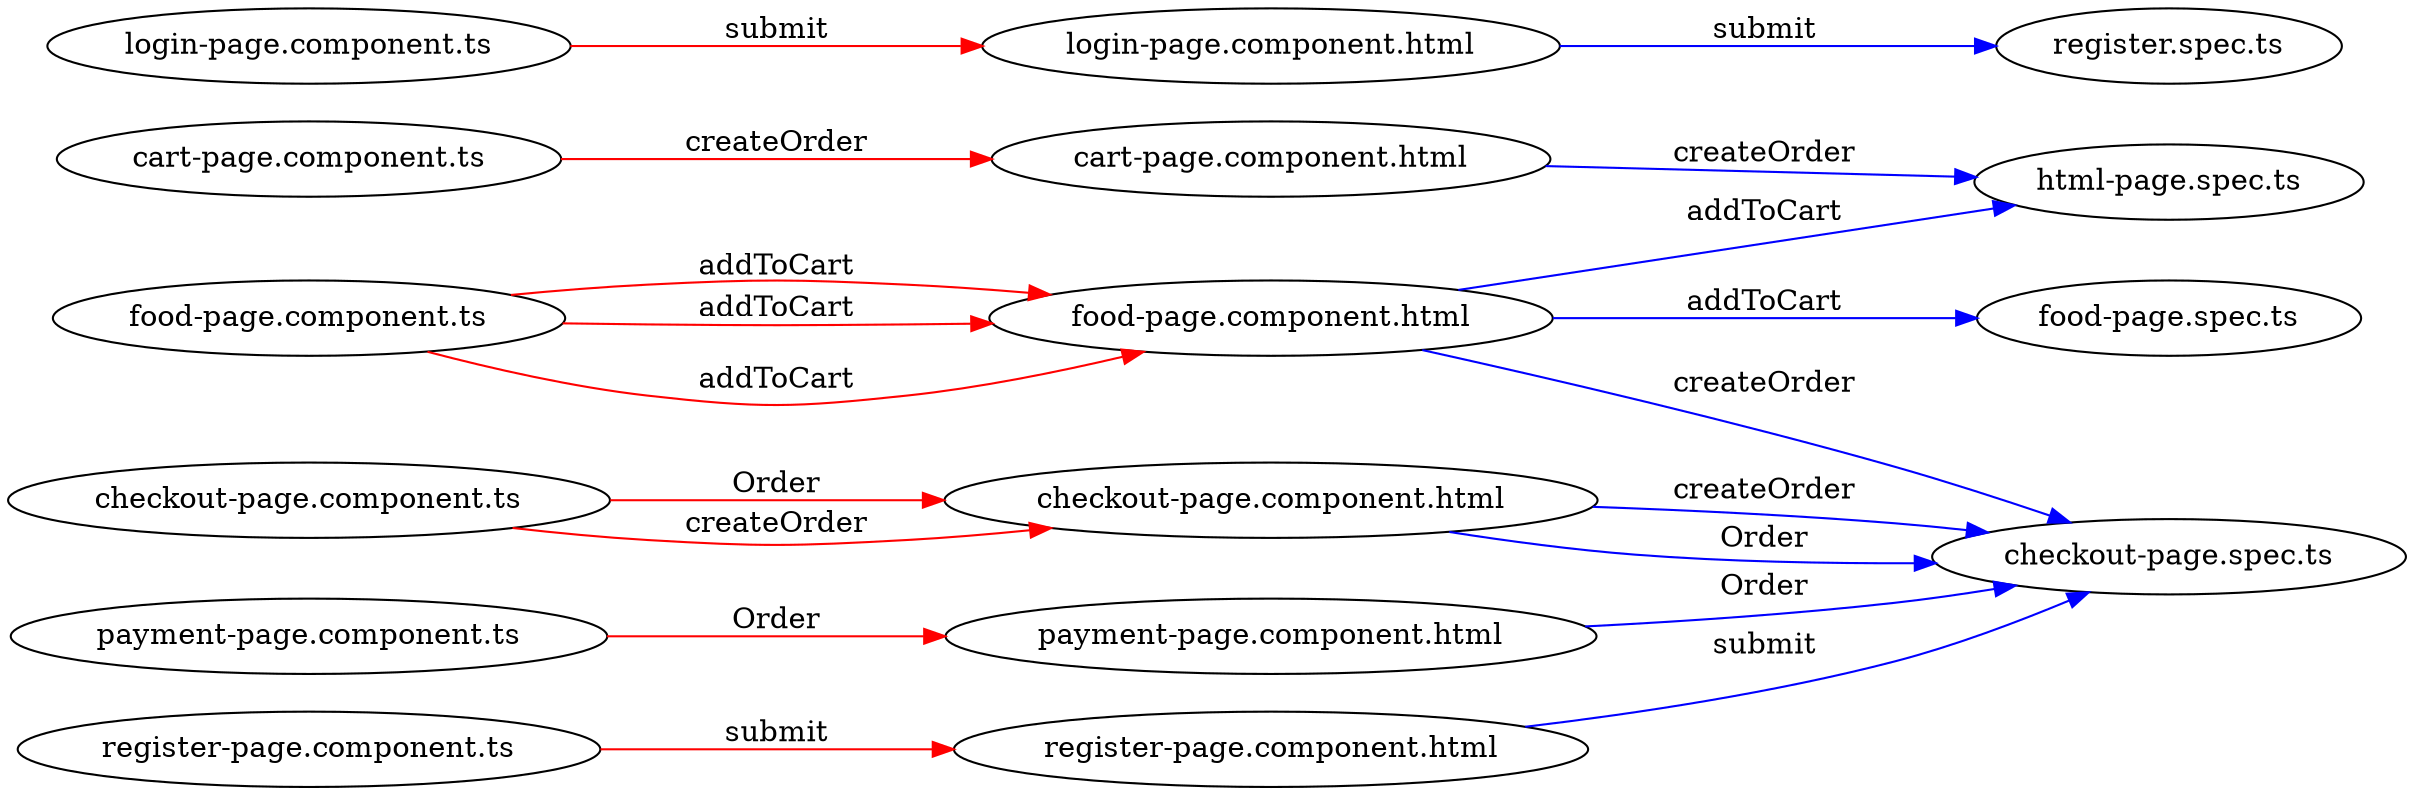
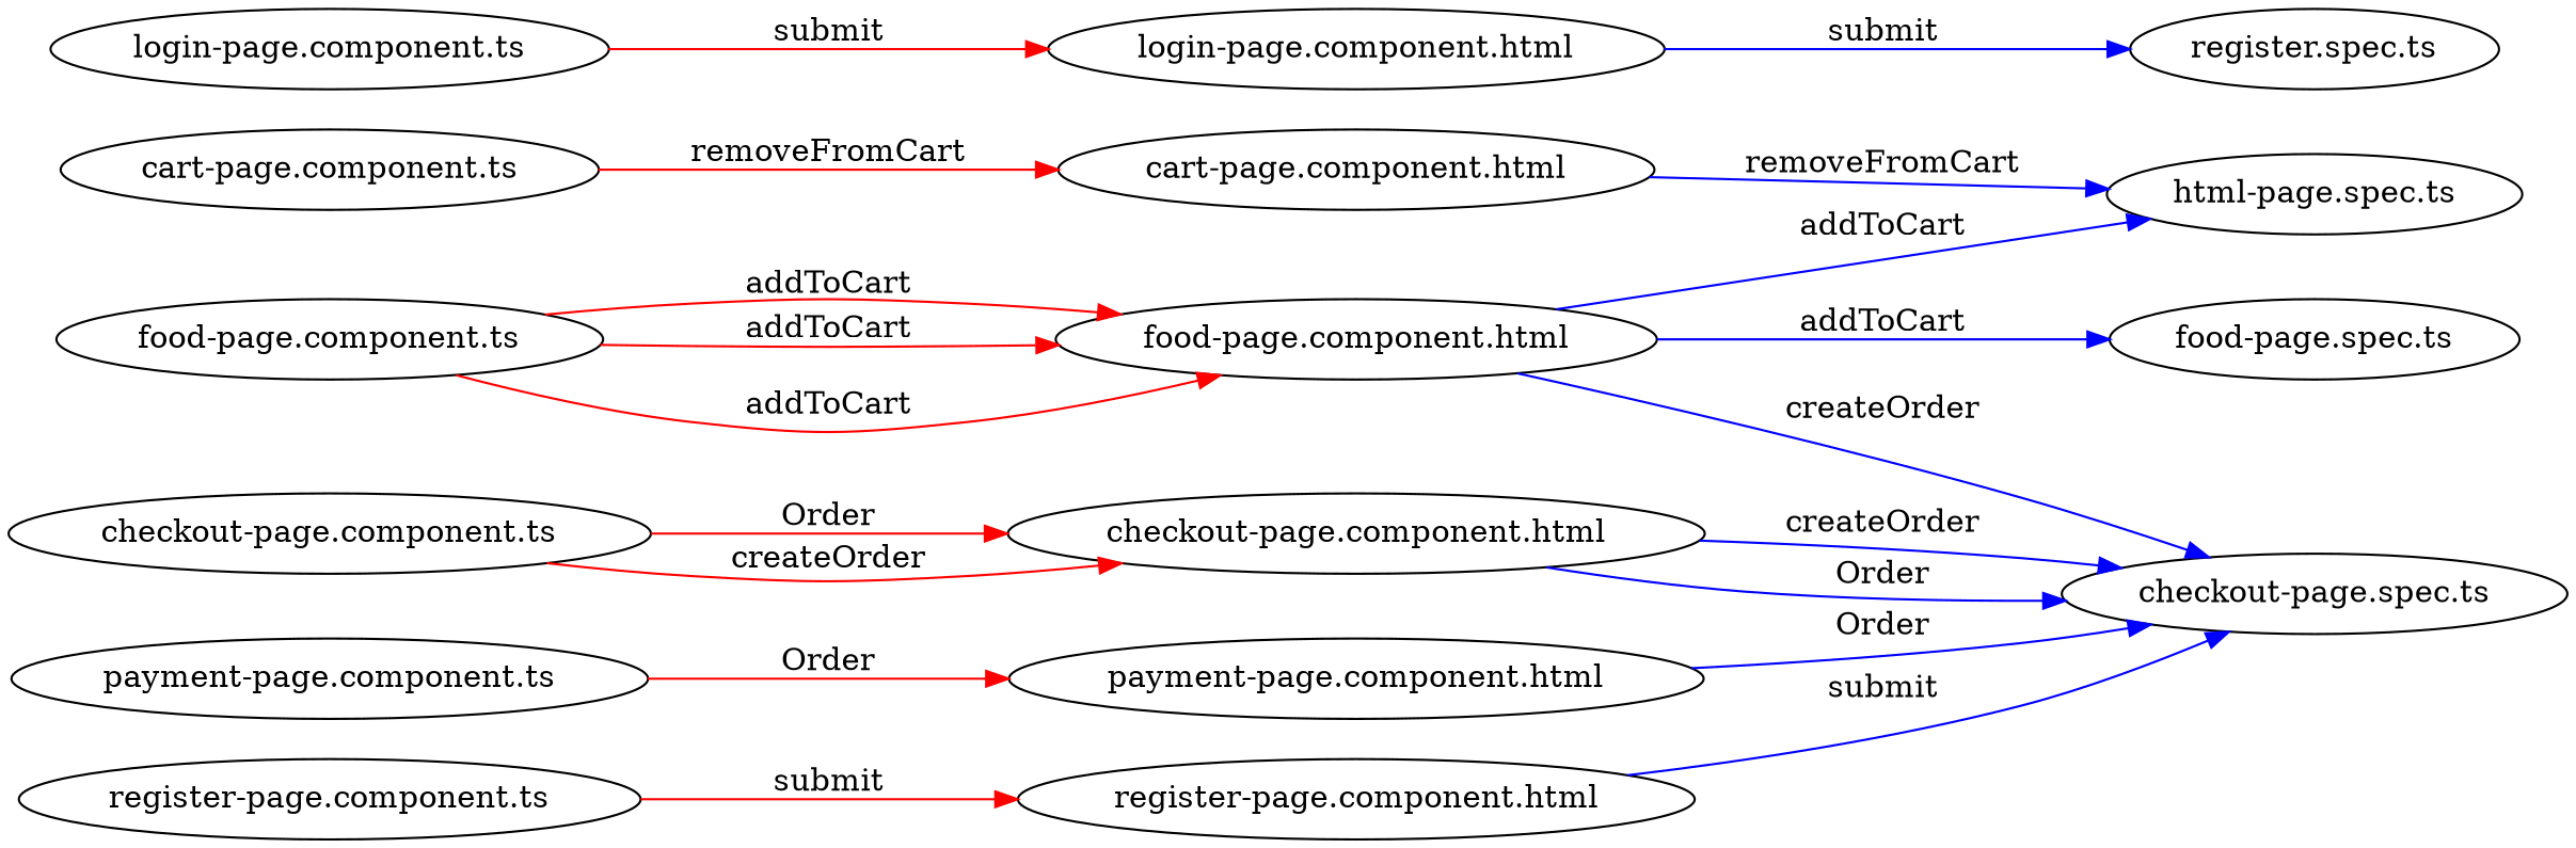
  digraph {
    rankdir=LR
    edge [color=red]
    "cart-page.component.ts" [height=0.5 width=2.7352]
    "cart-page.component.html" [height=0.5 width=2.9986]
    n3 [height=0.5 label="html-page.spec.ts" width=2.056]
    "checkout-page.component.ts" [height=0.5 width=3.2897]
    "checkout-page.component.html" [height=0.5 width=3.553]
    "checkout-page.spec.ts" [height=0.5 width=2.6105]
    "food-page.component.ts" [height=0.5 width=2.8461]
    "food-page.component.html" [height=0.5 width=3.1095]
    "food-page.spec.ts" [height=0.5 width=2.1669]
    "login-page.component.ts" [height=0.5 width=2.8461]
    "login-page.component.html" [height=0.5 width=3.1095]
    "register.spec.ts" [height=0.5 width=1.8481]
    "payment-page.component.ts" [height=0.5 width=3.2204]
    "payment-page.component.html" [height=0.5 width=3.4837]
    "register-page.component.ts" [height=0.5 width=3.0956]
    "register-page.component.html" [height=0.5 width=3.359]
-   "cart-page.component.ts" -> "cart-page.component.html" [label=createOrder]
-   "cart-page.component.html" -> n3 [color=blue label=createOrder]
+   "cart-page.component.ts" -> "cart-page.component.html" [label=removeFromCart]
+   "cart-page.component.html" -> n3 [color=blue label=removeFromCart]
    "checkout-page.component.ts" -> "checkout-page.component.html" [label=Order]
    "checkout-page.component.ts" -> "checkout-page.component.html" [label=createOrder]
    "checkout-page.component.html" -> "checkout-page.spec.ts" [color=blue label=Order]
    "checkout-page.component.html" -> "checkout-page.spec.ts" [color=blue label=createOrder]
    "food-page.component.ts" -> "food-page.component.html" [label=addToCart]
    "food-page.component.ts" -> "food-page.component.html" [label=addToCart]
    "food-page.component.ts" -> "food-page.component.html" [label=addToCart]
    "food-page.component.html" -> n3 [color=blue label=addToCart]
    "food-page.component.html" -> "checkout-page.spec.ts" [color=blue label=createOrder]
    "food-page.component.html" -> "food-page.spec.ts" [color=blue label=addToCart]
    "login-page.component.ts" -> "login-page.component.html" [label=submit]
    "login-page.component.html" -> "register.spec.ts" [color=blue label=submit]
    "payment-page.component.ts" -> "payment-page.component.html" [label=Order]
    "payment-page.component.html" -> "checkout-page.spec.ts" [color=blue label=Order]
    "register-page.component.ts" -> "register-page.component.html" [label=submit]
    "register-page.component.html" -> "checkout-page.spec.ts" [color=blue label=submit]
  }
